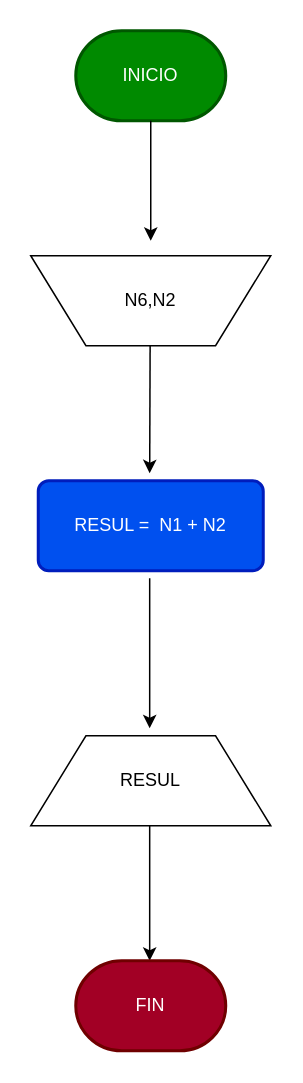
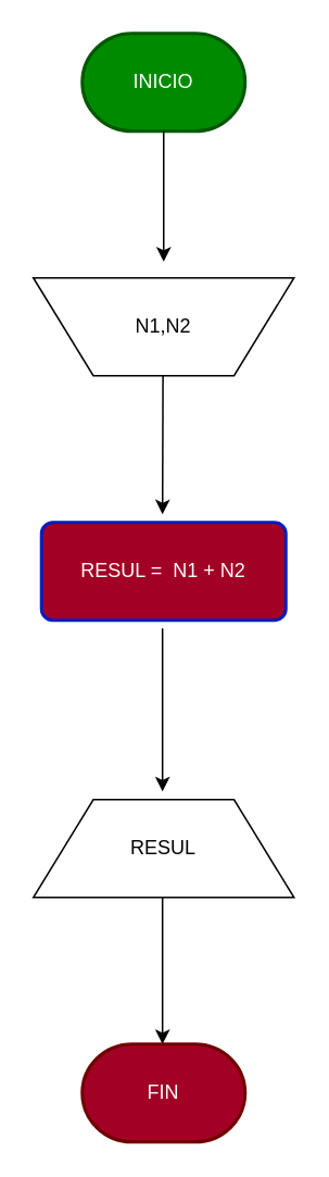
  <mxCell id="0" />
  <mxCell id="1" parent="0" />
  <mxCell id="2" value="INICIO" style="strokeWidth=2;html=1;shape=mxgraph.flowchart.terminator;whiteSpace=wrap;fillColor=#008a00;fontColor=#ffffff;strokeColor=#005700;" parent="1" vertex="1"><mxGeometry x="50" y="20" width="100" height="60" as="geometry" /></mxCell>
  <mxCell id="3" value="" style="endArrow=classic;html=1;rounded=0;" parent="1" edge="1"><mxGeometry width="50" height="50" relative="1" as="geometry"><mxPoint x="100" y="80" as="sourcePoint" /><mxPoint x="100" y="160" as="targetPoint" /></mxGeometry></mxCell>
- <mxCell id="4" value="RESUL =&amp;nbsp; N1 + N2" style="rounded=1;whiteSpace=wrap;html=1;absoluteArcSize=1;arcSize=14;strokeWidth=2;fillColor=#0050ef;fontColor=#ffffff;strokeColor=#001DBC;" parent="1" vertex="1"><mxGeometry x="25" y="320" width="150" height="60" as="geometry" /></mxCell>
- <mxCell id="5" value="N6,N2" style="verticalLabelPosition=middle;verticalAlign=middle;html=1;shape=trapezoid;perimeter=trapezoidPerimeter;whiteSpace=wrap;size=0.23;arcSize=10;flipV=1;labelPosition=center;align=center;direction=east;" parent="1" vertex="1"><mxGeometry x="20" y="170" width="160" height="60" as="geometry" /></mxCell>
+ <mxCell id="4" value="RESUL =&amp;nbsp; N1 + N2" style="rounded=1;whiteSpace=wrap;html=1;absoluteArcSize=1;arcSize=14;strokeWidth=2;fillColor=#a20025;fontColor=#ffffff;strokeColor=#001DBC;" parent="1" vertex="1"><mxGeometry x="25" y="320" width="150" height="60" as="geometry" /></mxCell>
+ <mxCell id="5" value="N1,N2" style="verticalLabelPosition=middle;verticalAlign=middle;html=1;shape=trapezoid;perimeter=trapezoidPerimeter;whiteSpace=wrap;size=0.23;arcSize=10;flipV=1;labelPosition=center;align=center;direction=east;" parent="1" vertex="1"><mxGeometry x="20" y="170" width="160" height="60" as="geometry" /></mxCell>
  <mxCell id="6" value="" style="endArrow=classic;html=1;rounded=0;" parent="1" edge="1"><mxGeometry width="50" height="50" relative="1" as="geometry"><mxPoint x="99.58" y="230" as="sourcePoint" /><mxPoint x="99.29" y="315" as="targetPoint" /></mxGeometry></mxCell>
  <mxCell id="7" value="" style="endArrow=classic;html=1;rounded=0;" parent="1" edge="1"><mxGeometry width="50" height="50" relative="1" as="geometry"><mxPoint x="99.29" y="385" as="sourcePoint" /><mxPoint x="99.29" y="485" as="targetPoint" /></mxGeometry></mxCell>
  <mxCell id="8" value="RESUL" style="verticalLabelPosition=middle;verticalAlign=middle;html=1;shape=trapezoid;perimeter=trapezoidPerimeter;whiteSpace=wrap;size=0.23;arcSize=10;flipV=1;labelPosition=center;align=center;direction=west;" parent="1" vertex="1"><mxGeometry x="20" y="490" width="160" height="60" as="geometry" /></mxCell>
  <mxCell id="9" value="" style="endArrow=classic;html=1;rounded=0;" parent="1" edge="1"><mxGeometry width="50" height="50" relative="1" as="geometry"><mxPoint x="99.29" y="550" as="sourcePoint" /><mxPoint x="99.29" y="640" as="targetPoint" /></mxGeometry></mxCell>
  <mxCell id="10" value="FIN" style="strokeWidth=2;html=1;shape=mxgraph.flowchart.terminator;whiteSpace=wrap;fillColor=#a20025;fontColor=#ffffff;strokeColor=#6F0000;" parent="1" vertex="1"><mxGeometry x="50" y="640" width="100" height="60" as="geometry" /></mxCell>
